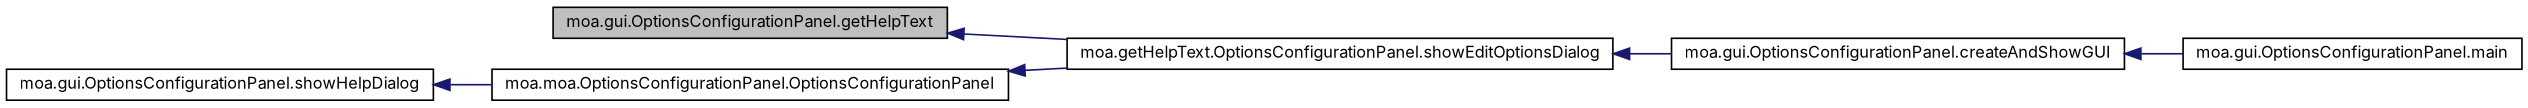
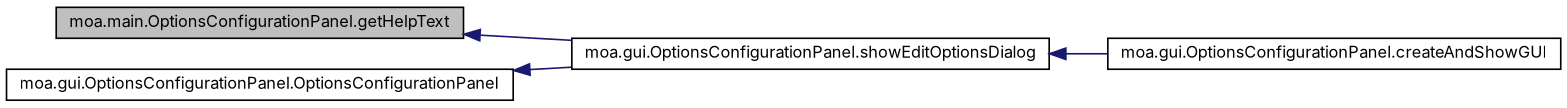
  digraph {
    fontname=Inter
    rankdir=LR
    node [color=black fillcolor=white fontname=Inter fontsize=10 shape=record style=filled]
    edge [color=midnightblue dir=back fontname=Inter fontsize=10 labelfontname=Helvetica labelfontsize=10 style=solid]
-   n1 [fillcolor=grey75 fontcolor=black height=0.2 label="moa.gui.OptionsConfigurationPanel.getHelpText" width=0.4]
-   n2 [height=0.2 label="moa.getHelpText.OptionsConfigurationPanel.showEditOptionsDialog" width=0.4]
-   n3 [height=0.2 label="moa.gui.OptionsConfigurationPanel.showHelpDialog" width=0.4]
-   n4 [height=0.2 label="moa.moa.OptionsConfigurationPanel.OptionsConfigurationPanel" width=0.4]
+   n1 [fillcolor=grey75 fontcolor=black height=0.2 label="moa.main.OptionsConfigurationPanel.getHelpText" width=0.4]
+   n2 [height=0.2 label="moa.gui.OptionsConfigurationPanel.showEditOptionsDialog" width=0.4]
+   n4 [height=0.2 label="moa.gui.OptionsConfigurationPanel.OptionsConfigurationPanel" width=0.4]
    n5 [height=0.2 label="moa.gui.OptionsConfigurationPanel.createAndShowGUI" width=0.4]
-   n6 [height=0.2 label="moa.gui.OptionsConfigurationPanel.main" width=0.4]
    n1 -> n2
    n2 -> n5
-   n3 -> n4
    n4 -> n2
-   n5 -> n6
  }
